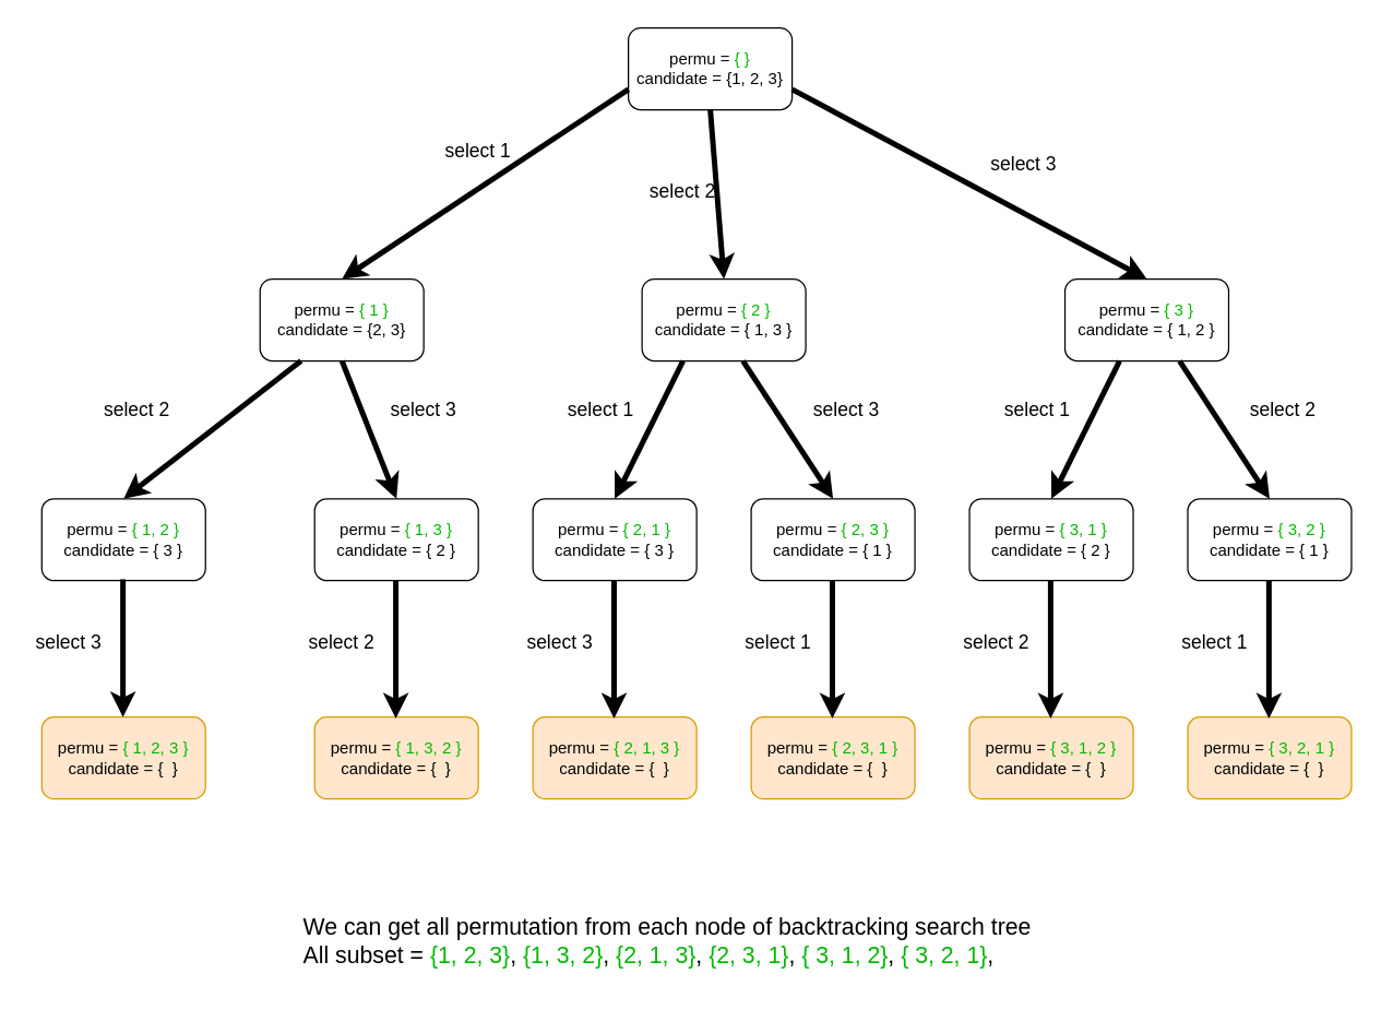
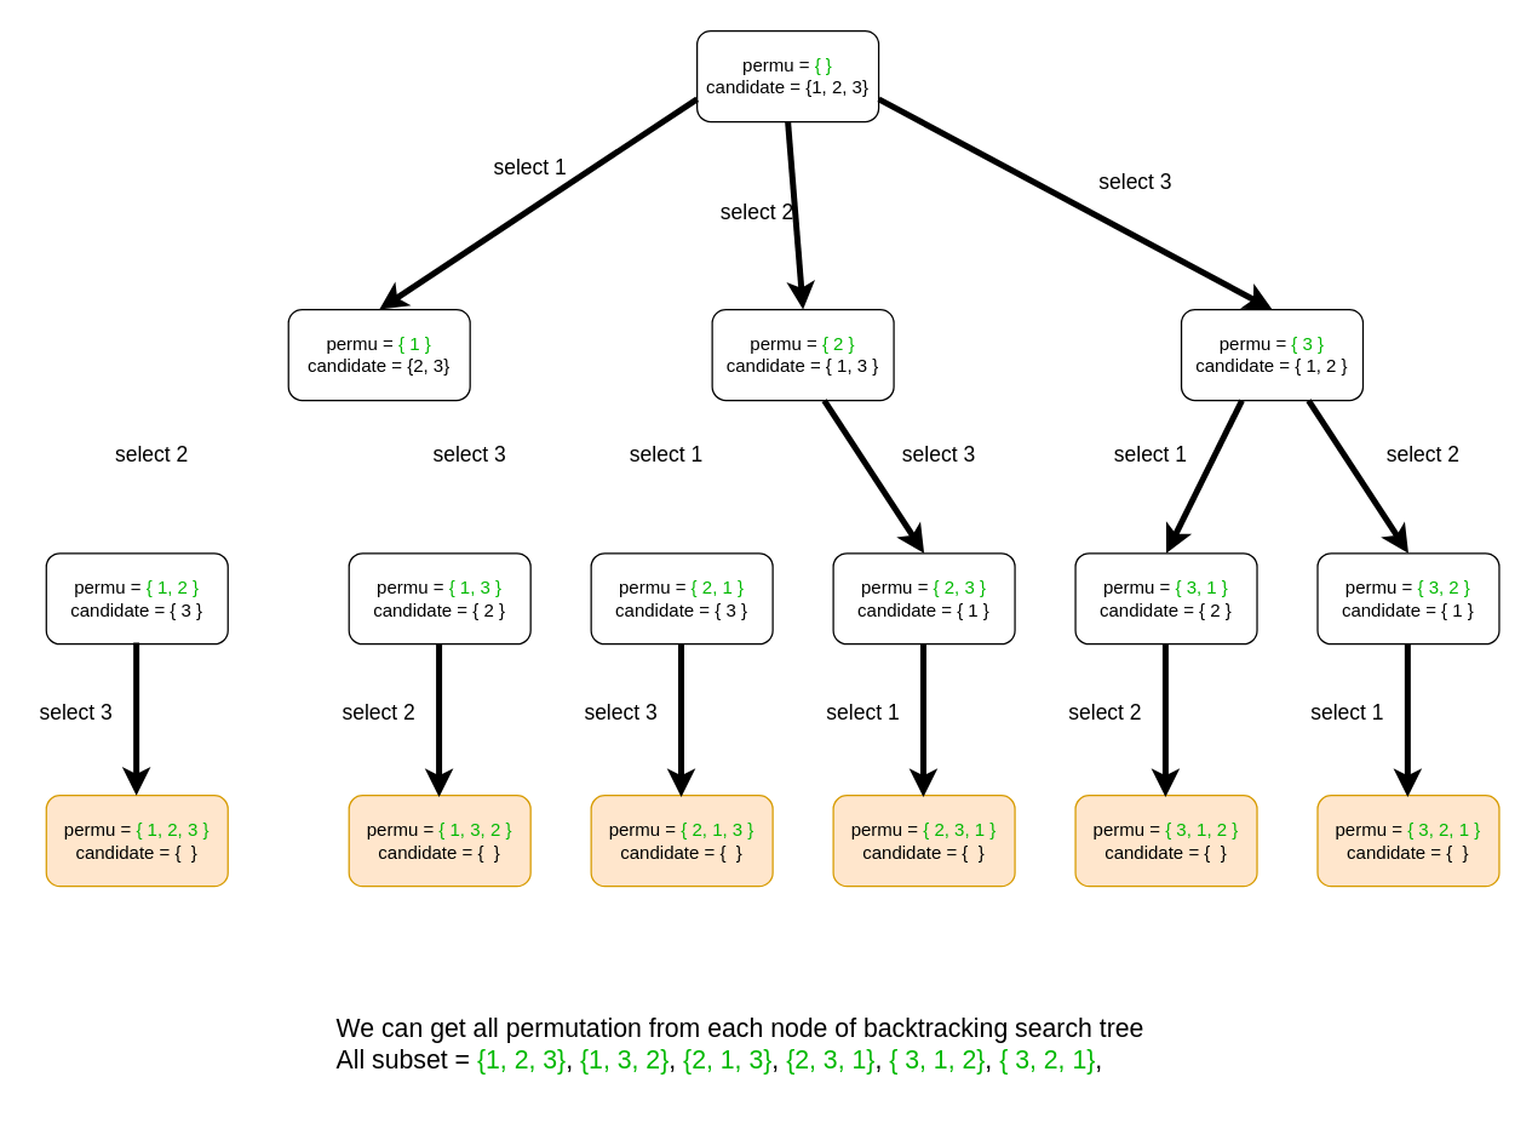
  <mxCell id="0" />
  <mxCell id="1" parent="0" />
  <mxCell id="2" value="permu =&lt;font color=&quot;#00b800&quot;&gt; { }&lt;/font&gt;&lt;br&gt;candidate = {1, 2, 3}" style="rounded=1;whiteSpace=wrap;html=1;" parent="1" vertex="1"><mxGeometry x="460" y="20" width="120" height="60" as="geometry" /></mxCell>
  <mxCell id="3" value="permu&amp;nbsp;= &lt;font color=&quot;#00b800&quot;&gt;{ 1 }&lt;/font&gt;&lt;br&gt;candidate = {2, 3}" style="rounded=1;whiteSpace=wrap;html=1;" parent="1" vertex="1"><mxGeometry x="190" y="204" width="120" height="60" as="geometry" /></mxCell>
  <mxCell id="4" value="permu&amp;nbsp;= &lt;font color=&quot;#00b800&quot;&gt;{ 2 }&lt;/font&gt;&lt;br&gt;candidate = { 1, 3 }" style="rounded=1;whiteSpace=wrap;html=1;" parent="1" vertex="1"><mxGeometry x="470" y="204" width="120" height="60" as="geometry" /></mxCell>
  <mxCell id="5" value="permu = &lt;font color=&quot;#00b800&quot;&gt;{ 3 }&lt;/font&gt;&lt;br&gt;candidate = { 1, 2 }" style="rounded=1;whiteSpace=wrap;html=1;" parent="1" vertex="1"><mxGeometry x="780" y="204" width="120" height="60" as="geometry" /></mxCell>
  <mxCell id="6" value="permu&amp;nbsp;= &lt;font color=&quot;#00b800&quot;&gt;{ 1, 2 }&lt;/font&gt;&lt;br&gt;candidate = { 3 }" style="rounded=1;whiteSpace=wrap;html=1;" parent="1" vertex="1"><mxGeometry x="30" y="365" width="120" height="60" as="geometry" /></mxCell>
  <mxCell id="7" value="permu&amp;nbsp;= &lt;font color=&quot;#00b800&quot;&gt;{ 1, 3 }&lt;/font&gt;&lt;br&gt;candidate = { 2 }" style="rounded=1;whiteSpace=wrap;html=1;" parent="1" vertex="1"><mxGeometry x="230" y="365" width="120" height="60" as="geometry" /></mxCell>
  <mxCell id="8" value="" style="endArrow=classic;html=1;rounded=0;strokeWidth=4;entryX=0.5;entryY=0;entryDx=0;entryDy=0;exitX=0;exitY=0.75;exitDx=0;exitDy=0;" parent="1" source="2" target="3" edge="1"><mxGeometry width="50" height="50" relative="1" as="geometry"><mxPoint x="470" y="85" as="sourcePoint" /><mxPoint x="440" y="215" as="targetPoint" /></mxGeometry></mxCell>
- <mxCell id="9" value="" style="endArrow=classic;html=1;rounded=0;strokeWidth=4;entryX=0.5;entryY=0;entryDx=0;entryDy=0;exitX=0.25;exitY=1;exitDx=0;exitDy=0;" parent="1" source="3" target="6" edge="1"><mxGeometry width="50" height="50" relative="1" as="geometry"><mxPoint x="270" y="265" as="sourcePoint" /><mxPoint x="140" y="375" as="targetPoint" /></mxGeometry></mxCell>
  <mxCell id="10" value="" style="endArrow=classic;html=1;rounded=0;strokeWidth=4;entryX=0.5;entryY=0;entryDx=0;entryDy=0;exitX=0.5;exitY=1;exitDx=0;exitDy=0;" parent="1" source="2" target="4" edge="1"><mxGeometry width="50" height="50" relative="1" as="geometry"><mxPoint x="570" y="105" as="sourcePoint" /><mxPoint x="519.41" y="175" as="targetPoint" /></mxGeometry></mxCell>
- <mxCell id="11" value="" style="endArrow=classic;html=1;rounded=0;strokeWidth=4;entryX=0.5;entryY=0;entryDx=0;entryDy=0;exitX=0.5;exitY=1;exitDx=0;exitDy=0;" parent="1" source="3" target="7" edge="1"><mxGeometry width="50" height="50" relative="1" as="geometry"><mxPoint x="329.82" y="264" as="sourcePoint" /><mxPoint x="329" y="355" as="targetPoint" /></mxGeometry></mxCell>
  <mxCell id="12" value="" style="endArrow=classic;html=1;rounded=0;strokeWidth=4;entryX=0.5;entryY=0;entryDx=0;entryDy=0;exitX=1;exitY=0.75;exitDx=0;exitDy=0;" parent="1" source="2" target="5" edge="1"><mxGeometry width="50" height="50" relative="1" as="geometry"><mxPoint x="580.41" y="75" as="sourcePoint" /><mxPoint x="580" y="194" as="targetPoint" /></mxGeometry></mxCell>
  <mxCell id="13" value="&lt;font color=&quot;#000000&quot; style=&quot;font-size: 17px;&quot;&gt;We can get all permutation from each node of backtracking search tree&lt;br&gt;All subset =&amp;nbsp;&lt;/font&gt;&lt;font style=&quot;font-size: 17px;&quot;&gt;&lt;font style=&quot;font-size: 17px;&quot;&gt;{1, 2, 3}&lt;font style=&quot;font-size: 17px;&quot; color=&quot;#000000&quot;&gt;,&amp;nbsp;&lt;/font&gt;{1, 3, 2}&lt;font style=&quot;font-size: 17px;&quot; color=&quot;#000000&quot;&gt;,&amp;nbsp;&lt;/font&gt;{2, 1, 3}&lt;font style=&quot;font-size: 17px;&quot; color=&quot;#000000&quot;&gt;,&amp;nbsp;&lt;/font&gt;{2, 3, 1}&lt;font style=&quot;font-size: 17px;&quot; color=&quot;#000000&quot;&gt;,&amp;nbsp;&lt;/font&gt;{ 3, 1, 2}&lt;font style=&quot;font-size: 17px;&quot; color=&quot;#000000&quot;&gt;,&amp;nbsp;&lt;/font&gt;{ 3, 2, 1}&lt;font style=&quot;font-size: 17px;&quot; color=&quot;#000000&quot;&gt;,&amp;nbsp;&lt;/font&gt;&lt;/font&gt;&lt;br&gt;&lt;/font&gt;" style="text;html=1;strokeColor=none;fillColor=none;align=left;verticalAlign=middle;whiteSpace=wrap;rounded=0;fontColor=#00B800;" parent="1" vertex="1"><mxGeometry x="220" y="645" width="560" height="90" as="geometry" /></mxCell>
  <mxCell id="14" value="permu = &lt;font color=&quot;#00b800&quot;&gt;{ 2, 1 }&lt;/font&gt;&lt;br&gt;candidate = { 3 }" style="rounded=1;whiteSpace=wrap;html=1;" parent="1" vertex="1"><mxGeometry x="390" y="365" width="120" height="60" as="geometry" /></mxCell>
- <mxCell id="15" value="" style="endArrow=classic;html=1;rounded=0;strokeWidth=4;entryX=0.5;entryY=0;entryDx=0;entryDy=0;exitX=0.25;exitY=1;exitDx=0;exitDy=0;" parent="1" source="4" target="14" edge="1"><mxGeometry width="50" height="50" relative="1" as="geometry"><mxPoint x="529.41" y="264" as="sourcePoint" /><mxPoint x="529.41" y="365" as="targetPoint" /></mxGeometry></mxCell>
  <mxCell id="16" value="select 1" style="text;html=1;strokeColor=none;fillColor=none;align=center;verticalAlign=middle;whiteSpace=wrap;rounded=0;fontSize=14;fontColor=#000000;" parent="1" vertex="1"><mxGeometry x="320" y="95" width="60" height="30" as="geometry" /></mxCell>
  <mxCell id="17" value="select 2" style="text;html=1;strokeColor=none;fillColor=none;align=center;verticalAlign=middle;whiteSpace=wrap;rounded=0;fontSize=14;fontColor=#000000;" parent="1" vertex="1"><mxGeometry x="470" y="125" width="60" height="30" as="geometry" /></mxCell>
  <mxCell id="18" value="select 3" style="text;html=1;strokeColor=none;fillColor=none;align=center;verticalAlign=middle;whiteSpace=wrap;rounded=0;fontSize=14;fontColor=#000000;" parent="1" vertex="1"><mxGeometry x="720" y="105" width="60" height="30" as="geometry" /></mxCell>
  <mxCell id="19" value="select 2" style="text;html=1;strokeColor=none;fillColor=none;align=center;verticalAlign=middle;whiteSpace=wrap;rounded=0;fontSize=14;fontColor=#000000;" parent="1" vertex="1"><mxGeometry x="70" y="285" width="60" height="30" as="geometry" /></mxCell>
  <mxCell id="20" value="select 3" style="text;html=1;strokeColor=none;fillColor=none;align=center;verticalAlign=middle;whiteSpace=wrap;rounded=0;fontSize=14;fontColor=#000000;" parent="1" vertex="1"><mxGeometry x="280" y="285" width="60" height="30" as="geometry" /></mxCell>
  <mxCell id="21" value="select 1" style="text;html=1;strokeColor=none;fillColor=none;align=center;verticalAlign=middle;whiteSpace=wrap;rounded=0;fontSize=14;fontColor=#000000;" parent="1" vertex="1"><mxGeometry x="410" y="285" width="60" height="30" as="geometry" /></mxCell>
  <mxCell id="22" value="permu&amp;nbsp;= &lt;font color=&quot;#00b800&quot;&gt;{ 1, 2, 3 }&lt;/font&gt;&lt;br&gt;candidate = {&amp;nbsp; }" style="rounded=1;whiteSpace=wrap;html=1;fillColor=#ffe6cc;strokeColor=#d79b00;" parent="1" vertex="1"><mxGeometry x="30" y="525" width="120" height="60" as="geometry" /></mxCell>
  <mxCell id="23" value="permu&amp;nbsp;= &lt;font color=&quot;#00b800&quot;&gt;{ 1, 3, 2 }&lt;/font&gt;&lt;br&gt;candidate = {&amp;nbsp; }" style="rounded=1;whiteSpace=wrap;html=1;fillColor=#ffe6cc;strokeColor=#d79b00;" parent="1" vertex="1"><mxGeometry x="230" y="525" width="120" height="60" as="geometry" /></mxCell>
  <mxCell id="24" value="" style="endArrow=classic;html=1;rounded=0;strokeWidth=4;entryX=0.5;entryY=0;entryDx=0;entryDy=0;exitX=0.5;exitY=1;exitDx=0;exitDy=0;" parent="1" edge="1"><mxGeometry width="50" height="50" relative="1" as="geometry"><mxPoint x="89.5" y="424" as="sourcePoint" /><mxPoint x="89.5" y="525" as="targetPoint" /></mxGeometry></mxCell>
  <mxCell id="25" value="" style="endArrow=classic;html=1;rounded=0;strokeWidth=4;entryX=0.5;entryY=0;entryDx=0;entryDy=0;exitX=0.5;exitY=1;exitDx=0;exitDy=0;" parent="1" edge="1"><mxGeometry width="50" height="50" relative="1" as="geometry"><mxPoint x="289.5" y="425" as="sourcePoint" /><mxPoint x="289.5" y="526" as="targetPoint" /></mxGeometry></mxCell>
  <mxCell id="26" value="permu = &lt;font color=&quot;#00b800&quot;&gt;{ 2, 3 }&lt;/font&gt;&lt;br&gt;candidate = { 1 }" style="rounded=1;whiteSpace=wrap;html=1;" parent="1" vertex="1"><mxGeometry x="550" y="365" width="120" height="60" as="geometry" /></mxCell>
  <mxCell id="27" value="permu&amp;nbsp;= &lt;font color=&quot;#00b800&quot;&gt;{ 2, 1, 3 }&lt;/font&gt;&lt;br&gt;candidate = {&amp;nbsp; }" style="rounded=1;whiteSpace=wrap;html=1;fillColor=#ffe6cc;strokeColor=#d79b00;" parent="1" vertex="1"><mxGeometry x="390" y="525" width="120" height="60" as="geometry" /></mxCell>
  <mxCell id="28" value="" style="endArrow=classic;html=1;rounded=0;strokeWidth=4;entryX=0.5;entryY=0;entryDx=0;entryDy=0;exitX=0.5;exitY=1;exitDx=0;exitDy=0;" parent="1" edge="1"><mxGeometry width="50" height="50" relative="1" as="geometry"><mxPoint x="449.5" y="425" as="sourcePoint" /><mxPoint x="449.5" y="526" as="targetPoint" /></mxGeometry></mxCell>
  <mxCell id="29" value="select 3" style="text;html=1;strokeColor=none;fillColor=none;align=center;verticalAlign=middle;whiteSpace=wrap;rounded=0;fontSize=14;fontColor=#000000;" parent="1" vertex="1"><mxGeometry x="20" y="455" width="60" height="30" as="geometry" /></mxCell>
  <mxCell id="30" value="select 2" style="text;html=1;strokeColor=none;fillColor=none;align=center;verticalAlign=middle;whiteSpace=wrap;rounded=0;fontSize=14;fontColor=#000000;" parent="1" vertex="1"><mxGeometry x="220" y="455" width="60" height="30" as="geometry" /></mxCell>
  <mxCell id="31" value="select 3" style="text;html=1;strokeColor=none;fillColor=none;align=center;verticalAlign=middle;whiteSpace=wrap;rounded=0;fontSize=14;fontColor=#000000;" parent="1" vertex="1"><mxGeometry x="380" y="455" width="60" height="30" as="geometry" /></mxCell>
  <mxCell id="32" value="permu&amp;nbsp;= &lt;font color=&quot;#00b800&quot;&gt;{ 2, 3, 1 }&lt;/font&gt;&lt;br&gt;candidate = {&amp;nbsp; }" style="rounded=1;whiteSpace=wrap;html=1;fillColor=#ffe6cc;strokeColor=#d79b00;" parent="1" vertex="1"><mxGeometry x="550" y="525" width="120" height="60" as="geometry" /></mxCell>
  <mxCell id="33" value="" style="endArrow=classic;html=1;rounded=0;strokeWidth=4;entryX=0.5;entryY=0;entryDx=0;entryDy=0;exitX=0.5;exitY=1;exitDx=0;exitDy=0;" parent="1" edge="1"><mxGeometry width="50" height="50" relative="1" as="geometry"><mxPoint x="609.5" y="425" as="sourcePoint" /><mxPoint x="609.5" y="526" as="targetPoint" /></mxGeometry></mxCell>
  <mxCell id="34" value="select 1" style="text;html=1;strokeColor=none;fillColor=none;align=center;verticalAlign=middle;whiteSpace=wrap;rounded=0;fontSize=14;fontColor=#000000;" parent="1" vertex="1"><mxGeometry x="540" y="455" width="60" height="30" as="geometry" /></mxCell>
  <mxCell id="35" value="" style="endArrow=classic;html=1;rounded=0;strokeWidth=4;entryX=0.5;entryY=0;entryDx=0;entryDy=0;exitX=0.5;exitY=1;exitDx=0;exitDy=0;" parent="1" target="26" edge="1"><mxGeometry width="50" height="50" relative="1" as="geometry"><mxPoint x="544" y="264" as="sourcePoint" /><mxPoint x="584" y="365" as="targetPoint" /></mxGeometry></mxCell>
  <mxCell id="36" value="select 3" style="text;html=1;strokeColor=none;fillColor=none;align=center;verticalAlign=middle;whiteSpace=wrap;rounded=0;fontSize=14;fontColor=#000000;" vertex="1" parent="1"><mxGeometry x="590" y="285" width="60" height="30" as="geometry" /></mxCell>
  <mxCell id="37" value="permu = &lt;font color=&quot;#00b800&quot;&gt;{ 3, 1 }&lt;/font&gt;&lt;br&gt;candidate = { 2 }" style="rounded=1;whiteSpace=wrap;html=1;" vertex="1" parent="1"><mxGeometry x="710" y="365" width="120" height="60" as="geometry" /></mxCell>
  <mxCell id="38" value="" style="endArrow=classic;html=1;rounded=0;strokeWidth=4;entryX=0.5;entryY=0;entryDx=0;entryDy=0;exitX=0.25;exitY=1;exitDx=0;exitDy=0;" edge="1" parent="1" target="37"><mxGeometry width="50" height="50" relative="1" as="geometry"><mxPoint x="820" y="264" as="sourcePoint" /><mxPoint x="849.41" y="365" as="targetPoint" /></mxGeometry></mxCell>
  <mxCell id="39" value="select 1" style="text;html=1;strokeColor=none;fillColor=none;align=center;verticalAlign=middle;whiteSpace=wrap;rounded=0;fontSize=14;fontColor=#000000;" vertex="1" parent="1"><mxGeometry x="730" y="285" width="60" height="30" as="geometry" /></mxCell>
  <mxCell id="40" value="permu = &lt;font color=&quot;#00b800&quot;&gt;{ 3, 2 }&lt;/font&gt;&lt;br&gt;candidate = { 1 }" style="rounded=1;whiteSpace=wrap;html=1;" vertex="1" parent="1"><mxGeometry x="870" y="365" width="120" height="60" as="geometry" /></mxCell>
  <mxCell id="41" value="permu&amp;nbsp;= &lt;font color=&quot;#00b800&quot;&gt;{ 3, 1, 2 }&lt;/font&gt;&lt;br&gt;candidate = {&amp;nbsp; }" style="rounded=1;whiteSpace=wrap;html=1;fillColor=#ffe6cc;strokeColor=#d79b00;" vertex="1" parent="1"><mxGeometry x="710" y="525" width="120" height="60" as="geometry" /></mxCell>
  <mxCell id="42" value="" style="endArrow=classic;html=1;rounded=0;strokeWidth=4;entryX=0.5;entryY=0;entryDx=0;entryDy=0;exitX=0.5;exitY=1;exitDx=0;exitDy=0;" edge="1" parent="1"><mxGeometry width="50" height="50" relative="1" as="geometry"><mxPoint x="769.5" y="425" as="sourcePoint" /><mxPoint x="769.5" y="526" as="targetPoint" /></mxGeometry></mxCell>
  <mxCell id="43" value="select 2" style="text;html=1;strokeColor=none;fillColor=none;align=center;verticalAlign=middle;whiteSpace=wrap;rounded=0;fontSize=14;fontColor=#000000;" vertex="1" parent="1"><mxGeometry x="700" y="455" width="60" height="30" as="geometry" /></mxCell>
  <mxCell id="44" value="permu&amp;nbsp;= &lt;font color=&quot;#00b800&quot;&gt;{ 3, 2, 1 }&lt;/font&gt;&lt;br&gt;candidate = {&amp;nbsp; }" style="rounded=1;whiteSpace=wrap;html=1;fillColor=#ffe6cc;strokeColor=#d79b00;" vertex="1" parent="1"><mxGeometry x="870" y="525" width="120" height="60" as="geometry" /></mxCell>
  <mxCell id="45" value="" style="endArrow=classic;html=1;rounded=0;strokeWidth=4;entryX=0.5;entryY=0;entryDx=0;entryDy=0;exitX=0.5;exitY=1;exitDx=0;exitDy=0;" edge="1" parent="1"><mxGeometry width="50" height="50" relative="1" as="geometry"><mxPoint x="929.5" y="425" as="sourcePoint" /><mxPoint x="929.5" y="526" as="targetPoint" /></mxGeometry></mxCell>
  <mxCell id="46" value="select 1" style="text;html=1;strokeColor=none;fillColor=none;align=center;verticalAlign=middle;whiteSpace=wrap;rounded=0;fontSize=14;fontColor=#000000;" vertex="1" parent="1"><mxGeometry x="860" y="455" width="60" height="30" as="geometry" /></mxCell>
  <mxCell id="47" value="" style="endArrow=classic;html=1;rounded=0;strokeWidth=4;entryX=0.5;entryY=0;entryDx=0;entryDy=0;exitX=0.5;exitY=1;exitDx=0;exitDy=0;" edge="1" parent="1" target="40"><mxGeometry width="50" height="50" relative="1" as="geometry"><mxPoint x="864" y="264" as="sourcePoint" /><mxPoint x="904" y="365" as="targetPoint" /></mxGeometry></mxCell>
  <mxCell id="48" value="select 2" style="text;html=1;strokeColor=none;fillColor=none;align=center;verticalAlign=middle;whiteSpace=wrap;rounded=0;fontSize=14;fontColor=#000000;" vertex="1" parent="1"><mxGeometry x="910" y="285" width="60" height="30" as="geometry" /></mxCell>
